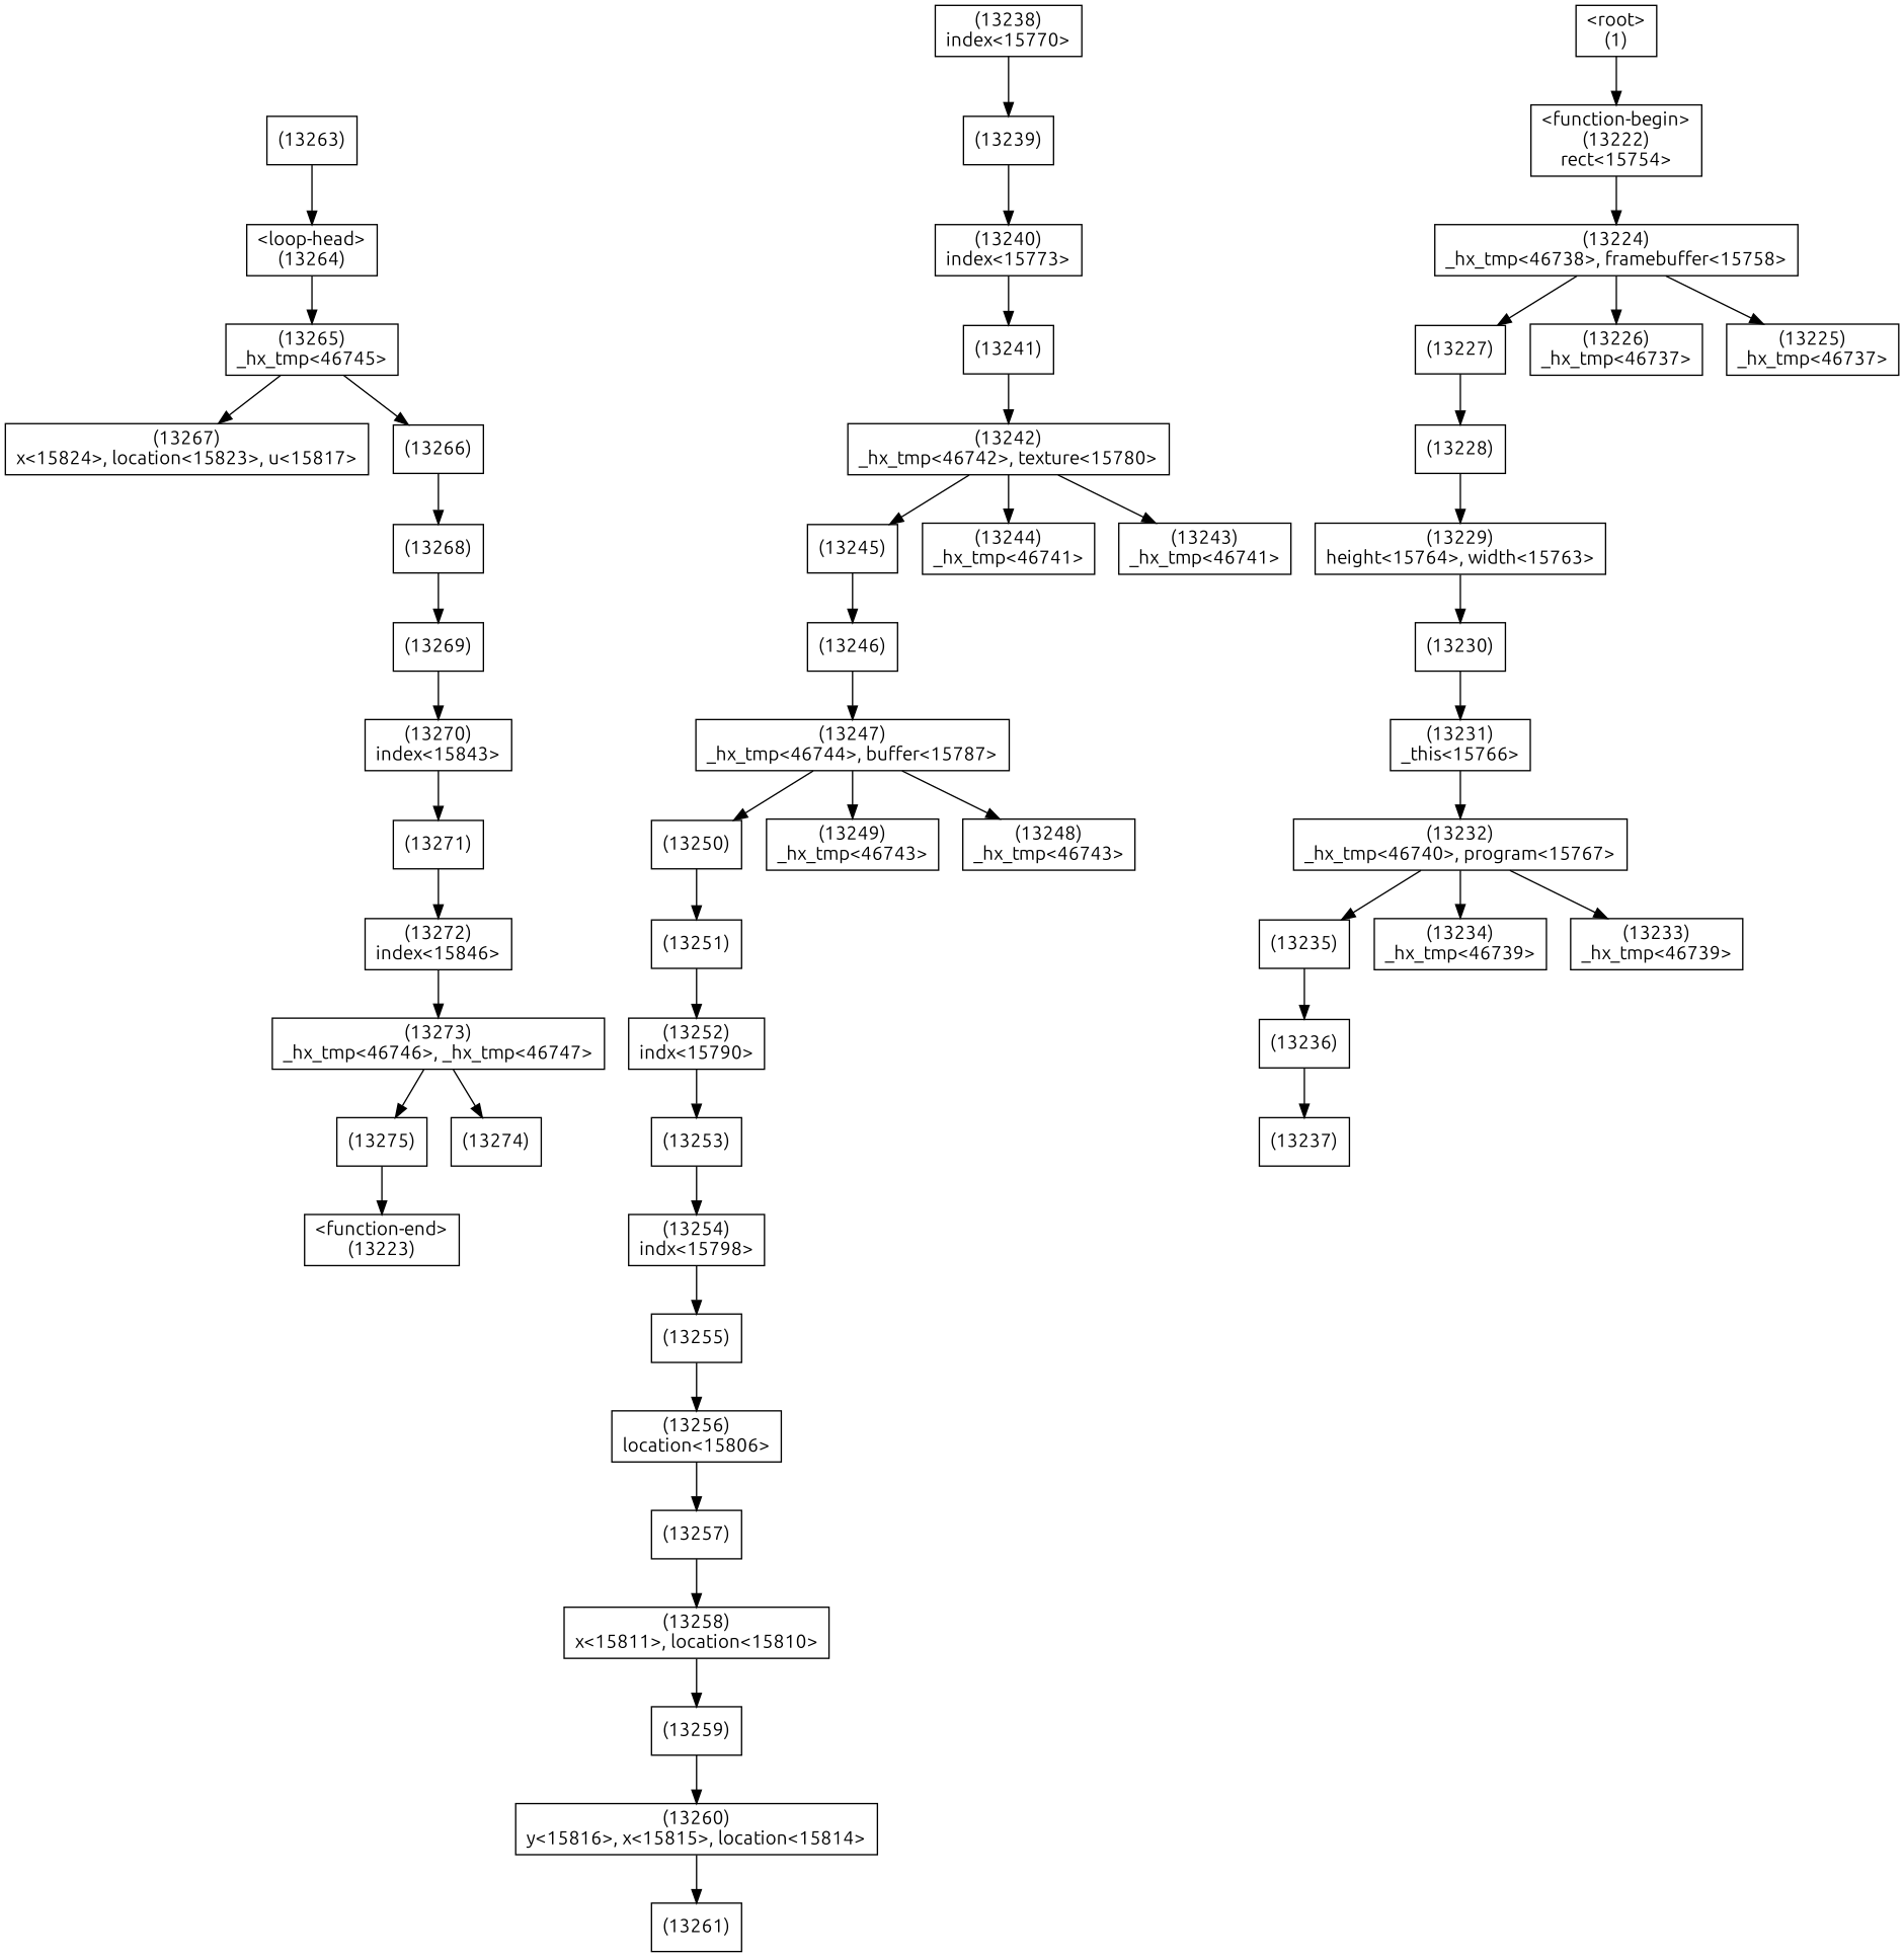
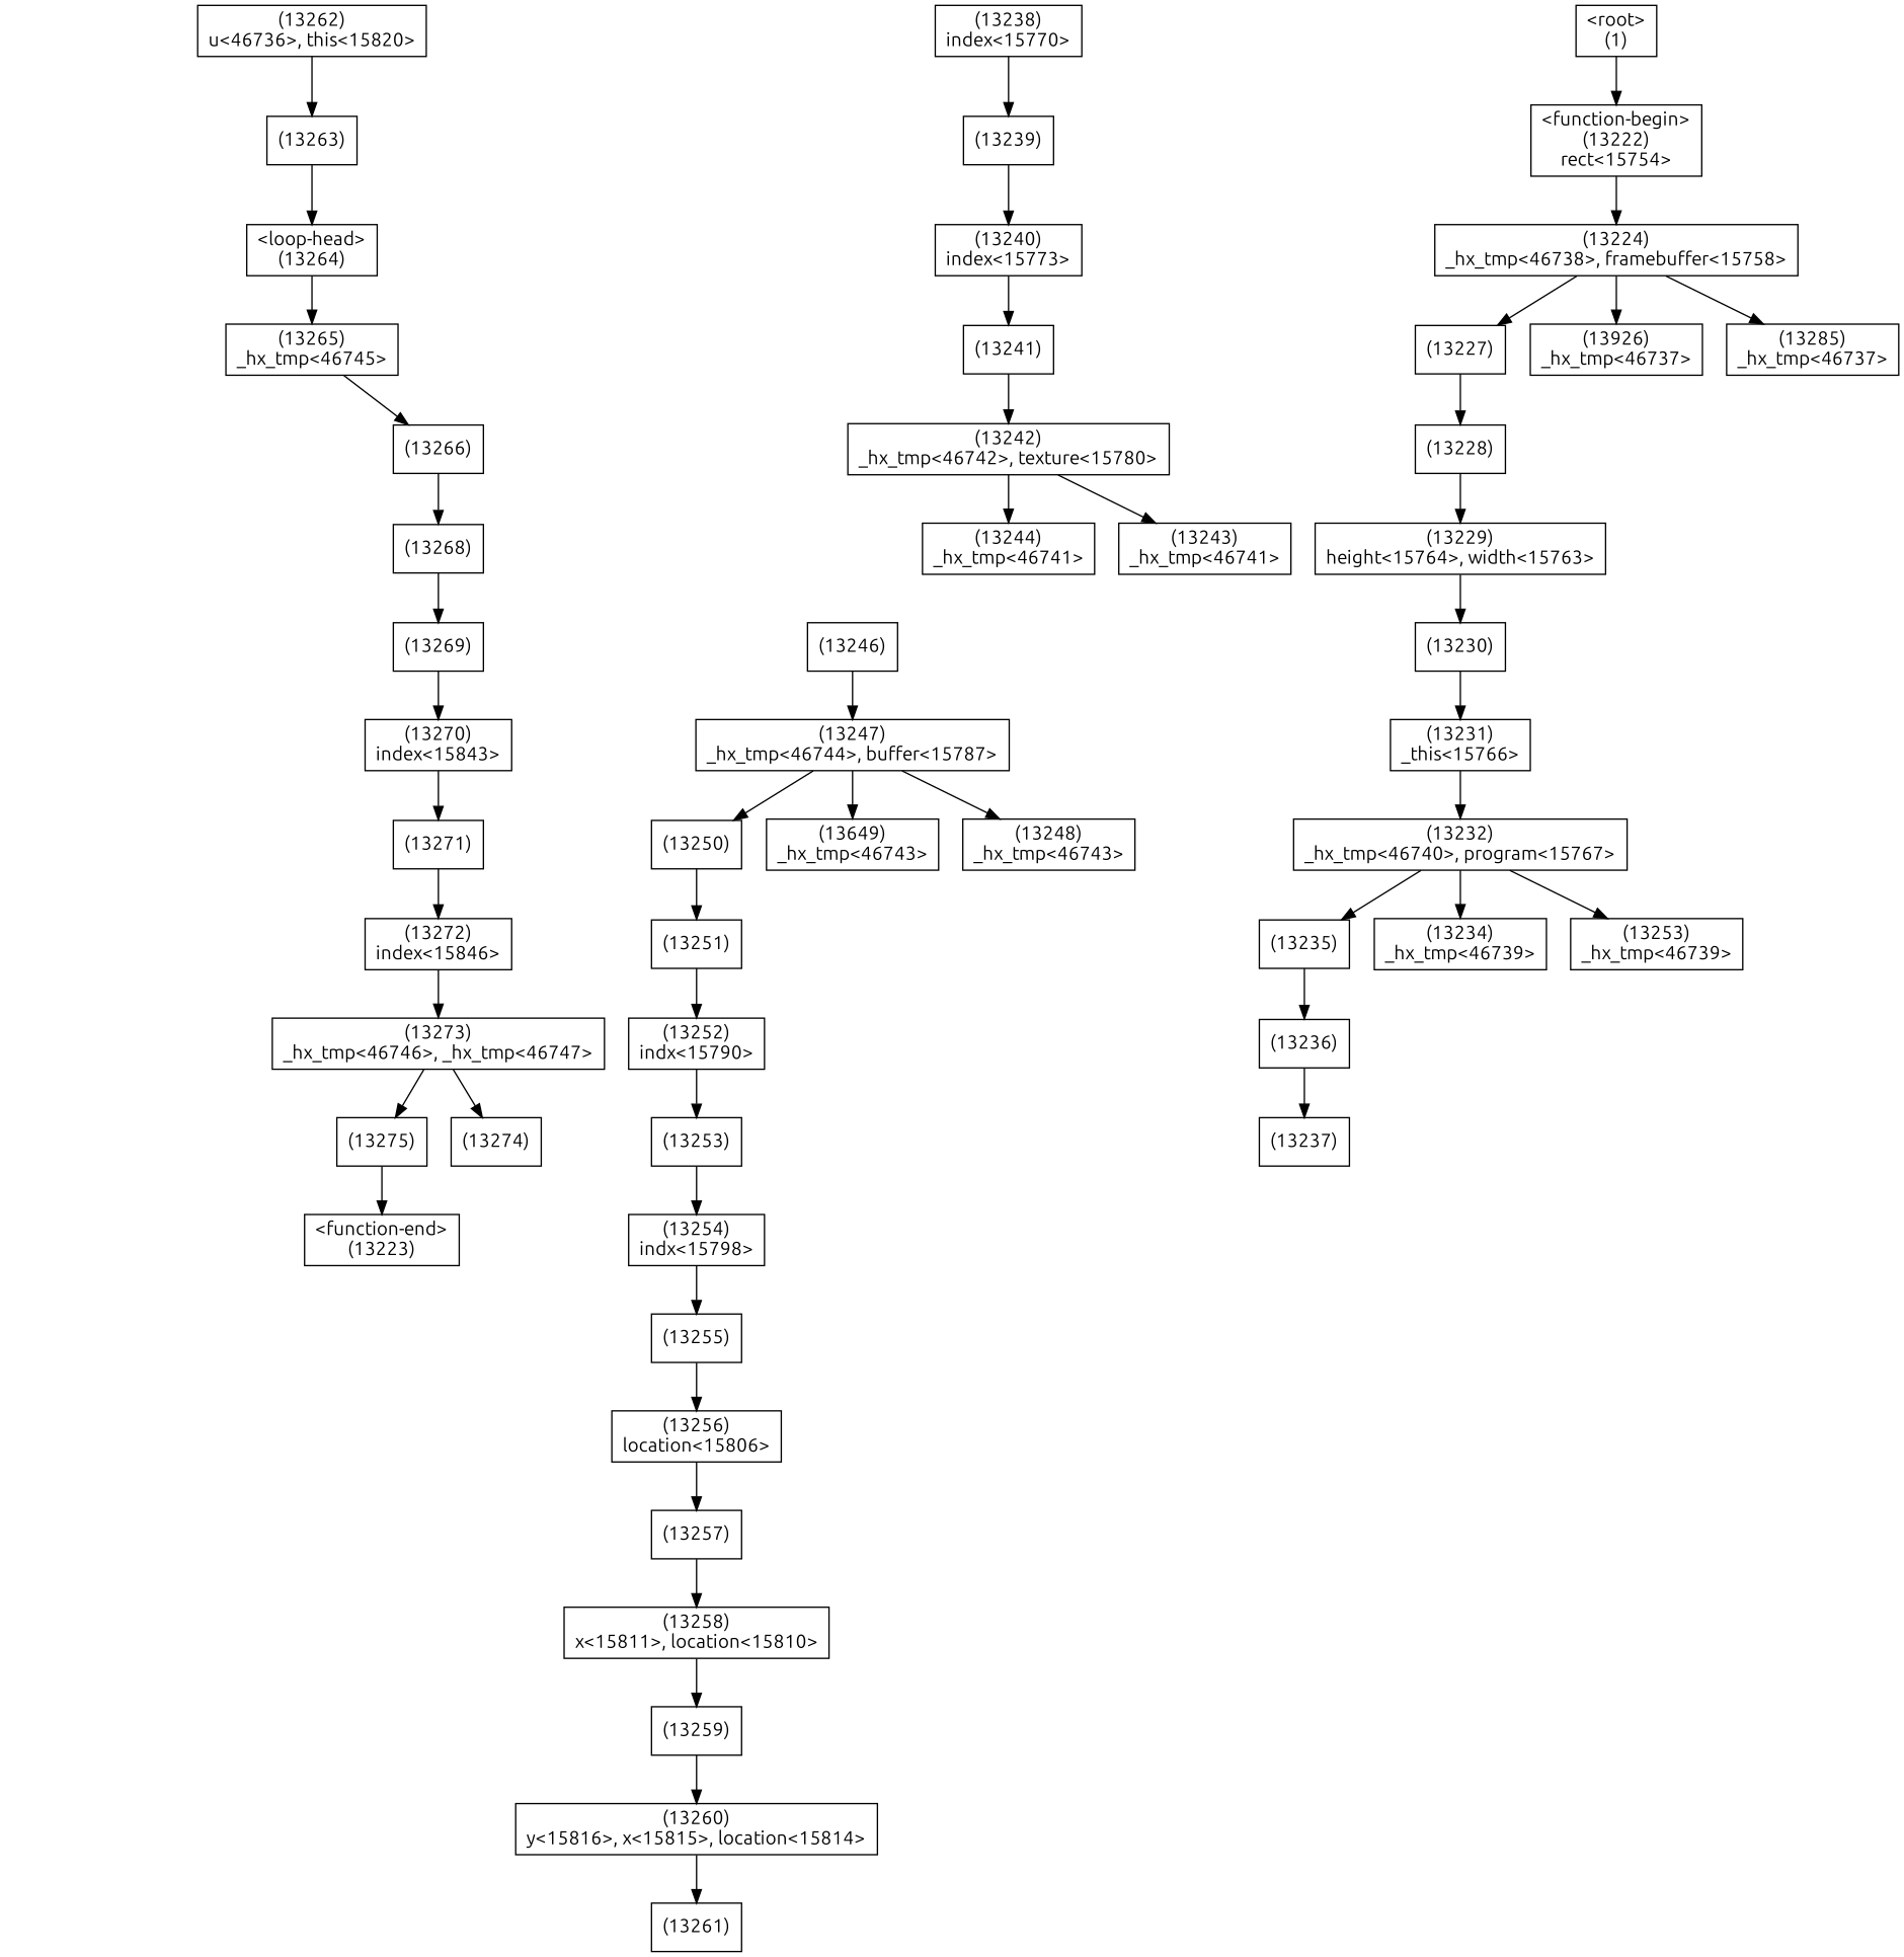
  digraph {
    fontname=Ubuntu
    node [fontname=Ubuntu shape=box]
    edge [fontname=Ubuntu]
    n1 [label="(13275)"]
    n2 [label="<function-end>\n(13223)"]
    n3 [label="(13274)"]
    n4 [label="(13273)\n_hx_tmp<46746>, _hx_tmp<46747>"]
    n5 [label="(13272)\nindex<15846>"]
    n6 [label="(13271)"]
    n7 [label="(13270)\nindex<15843>"]
    n8 [label="(13269)"]
    n9 [label="(13268)"]
-   n10 [label="(13267)\nx<15824>, location<15823>, u<15817>"]
    n11 [label="(13266)"]
    n12 [label="(13265)\n_hx_tmp<46745>"]
    n13 [label="<loop-head>\n(13264)"]
    n14 [label="(13263)"]
+   n15 [label="(13262)\nu<46736>, this<15820>"]
    n16 [label="(13261)"]
    n17 [label="(13260)\ny<15816>, x<15815>, location<15814>"]
    n18 [label="(13259)"]
    n19 [label="(13258)\nx<15811>, location<15810>"]
    n20 [label="(13257)"]
    n21 [label="(13256)\nlocation<15806>"]
    n22 [label="(13255)"]
    n23 [label="(13254)\nindx<15798>"]
    n24 [label="(13253)"]
    n25 [label="(13252)\nindx<15790>"]
    n26 [label="(13251)"]
    n27 [label="(13250)"]
-   n28 [label="(13249)\n_hx_tmp<46743>"]
+   n28 [label="(13649)\n_hx_tmp<46743>"]
    n29 [label="(13248)\n_hx_tmp<46743>"]
    n30 [label="(13247)\n_hx_tmp<46744>, buffer<15787>"]
    n31 [label="(13246)"]
-   n32 [label="(13245)"]
    n33 [label="(13244)\n_hx_tmp<46741>"]
    n34 [label="(13243)\n_hx_tmp<46741>"]
    n35 [label="(13242)\n_hx_tmp<46742>, texture<15780>"]
    n36 [label="(13241)"]
    n37 [label="(13240)\nindex<15773>"]
    n38 [label="(13239)"]
    n39 [label="(13238)\nindex<15770>"]
    n40 [label="(13237)"]
    n41 [label="(13236)"]
    n42 [label="(13235)"]
    n43 [label="(13234)\n_hx_tmp<46739>"]
-   n44 [label="(13233)\n_hx_tmp<46739>"]
+   n44 [label="(13253)\n_hx_tmp<46739>"]
    n45 [label="(13232)\n_hx_tmp<46740>, program<15767>"]
    n46 [label="(13231)\n_this<15766>"]
    n47 [label="(13230)"]
    n48 [label="(13229)\nheight<15764>, width<15763>"]
    n49 [label="(13228)"]
    n50 [label="(13227)"]
-   n51 [label="(13226)\n_hx_tmp<46737>"]
-   n52 [label="(13225)\n_hx_tmp<46737>"]
+   n51 [label="(13926)\n_hx_tmp<46737>"]
+   n52 [label="(13285)\n_hx_tmp<46737>"]
    n53 [label="(13224)\n_hx_tmp<46738>, framebuffer<15758>"]
    n54 [label="<function-begin>\n(13222)\nrect<15754>"]
    n55 [label="<root>\n(1)"]
    n1 -> n2
    n4 -> n1
    n4 -> n3
    n5 -> n4
    n6 -> n5
    n7 -> n6
    n8 -> n7
    n9 -> n8
    n11 -> n9
-   n12 -> n10
    n12 -> n11
    n13 -> n12
    n14 -> n13
+   n15 -> n14
    n17 -> n16
    n18 -> n17
    n19 -> n18
    n20 -> n19
    n21 -> n20
    n22 -> n21
    n23 -> n22
    n24 -> n23
    n25 -> n24
    n26 -> n25
    n27 -> n26
    n30 -> n27
    n30 -> n28
    n30 -> n29
    n31 -> n30
-   n32 -> n31
-   n35 -> n32
    n35 -> n33
    n35 -> n34
    n36 -> n35
    n37 -> n36
    n38 -> n37
    n39 -> n38
    n41 -> n40
    n42 -> n41
    n45 -> n42
    n45 -> n43
    n45 -> n44
    n46 -> n45
    n47 -> n46
    n48 -> n47
    n49 -> n48
    n50 -> n49
    n53 -> n50
    n53 -> n51
    n53 -> n52
    n54 -> n53
    n55 -> n54
  }
